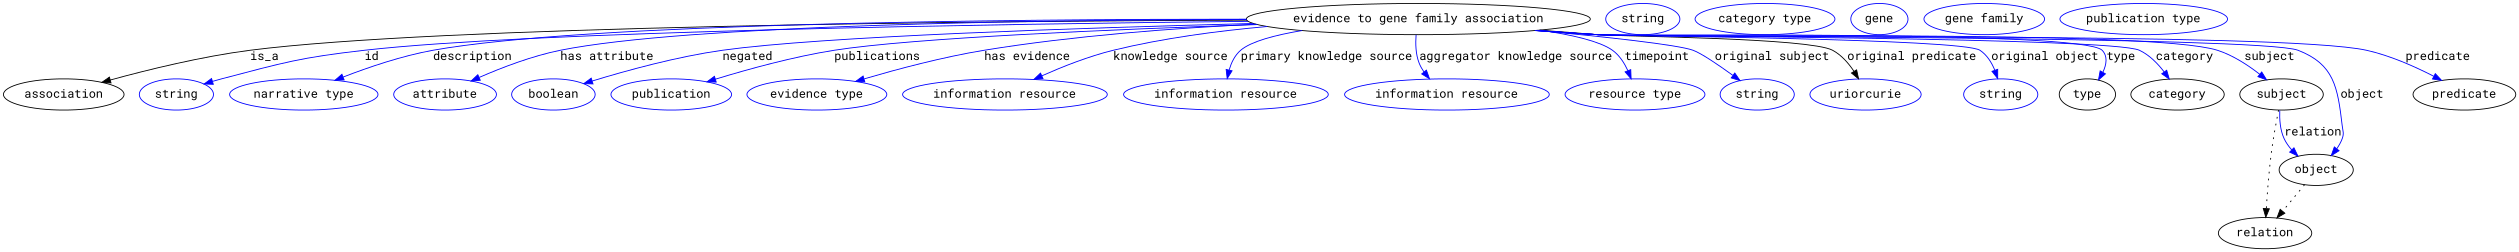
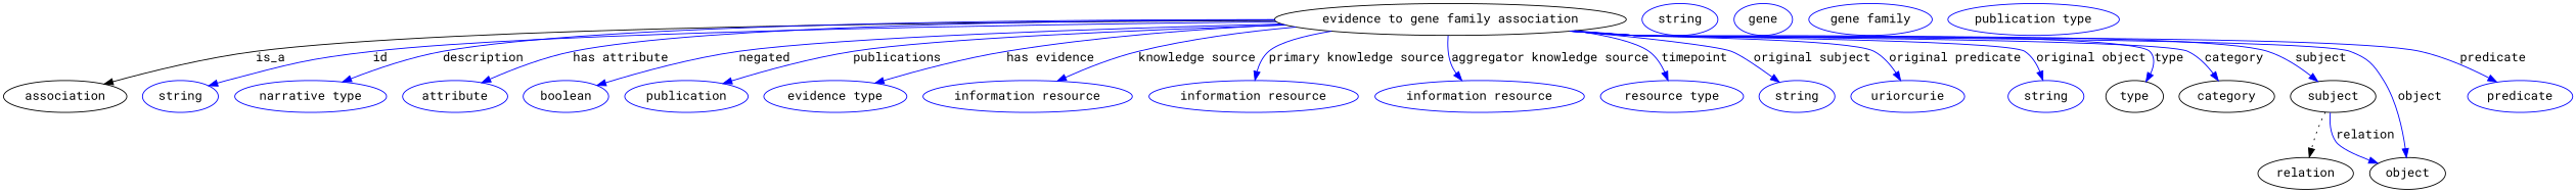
  digraph {
    fontname="Roboto Mono"
    node [fontname="Roboto Mono" color=blue]
    edge [fontname="Roboto Mono" color=blue style=solid]
    n1 [height=0.5 label="evidence to gene family association" width=4.3691 color=""]
    association [height=0.5 width=1.7332 color=""]
    n3 [height=0.5 label=string width=1.0652]
    n4 [height=0.5 label="narrative type" width=2.0943]
    n5 [height=0.5 label=attribute width=1.4443]
    n6 [height=0.5 label=boolean width=1.2999]
    n7 [height=0.5 label=publication width=1.7332]
    n8 [height=0.5 label="evidence type" width=2.0943]
    n9 [height=0.5 label="information resource" width=3.015]
    n10 [height=0.5 label="information resource" width=3.015]
    n11 [height=0.5 label="information resource" width=3.015]
    n12 [height=0.5 label="resource type" width=1.5346]
    n13 [height=0.5 label=string width=1.0652]
    n14 [height=0.5 label=uriorcurie width=1.5887]
    n15 [height=0.5 label=string width=1.0652]
    type [height=0.5 width=0.86659 color=""]
    category [height=0.5 width=1.4263 color=""]
    subject [height=0.5 width=1.2277 color=""]
    object [height=0.5 width=1.0832 color=""]
-   predicate [height=0.5 width=1.5165 color=""]
+   predicate [height=0.5 width=1.5165]
    relation [height=0.5 width=1.2999 color=""]
    n22 [height=0.5 label=string width=1.0652]
-   n23 [height=0.5 label="category type" width=2.0762]
    n24 [height=0.5 label=gene width=0.92075]
    n25 [height=0.5 label="gene family" width=1.8054]
    n26 [height=0.5 label="publication type" width=2.1665]
    n1 -> association [label=is_a color="" style=""]
    n1 -> n3 [label=id]
    n1 -> n4 [label=description]
    n1 -> n5 [label="has attribute"]
    n1 -> n6 [label=negated]
    n1 -> n7 [label=publications]
    n1 -> n8 [label="has evidence"]
    n1 -> n9 [label="knowledge source"]
    n1 -> n10 [label="primary knowledge source"]
    n1 -> n11 [label="aggregator knowledge source"]
    n1 -> n12 [label=timepoint]
    n1 -> n13 [label="original subject"]
-   n1 -> n14 [color=black label="original predicate"]
+   n1 -> n14 [label="original predicate"]
    n1 -> n15 [label="original object"]
    n1 -> type [label=type]
    n1 -> category [label=category]
    n1 -> subject [label=subject]
    n1 -> object [label=object]
    n1 -> predicate [label=predicate]
    subject -> object [label=relation style=""]
    subject -> relation [style=dotted color=""]
-   object -> relation [style=dotted color=""]
  }
